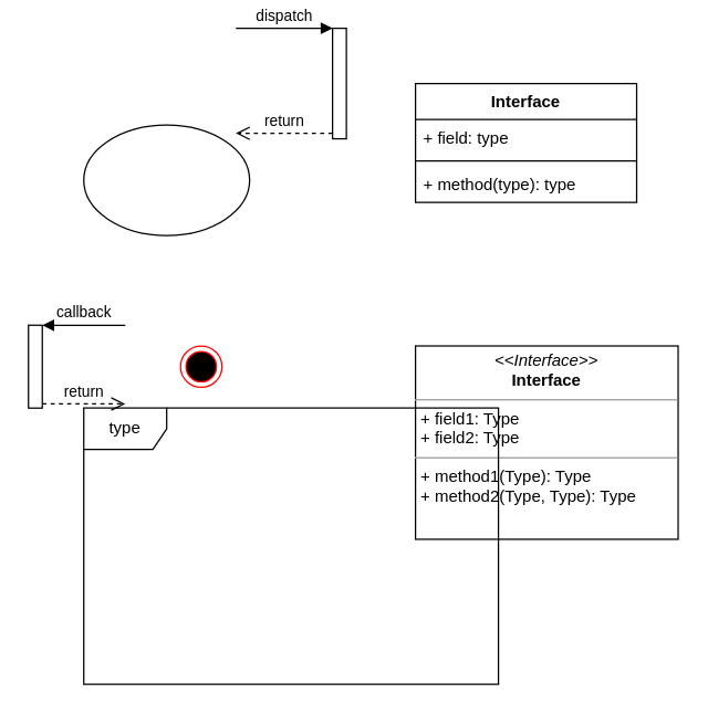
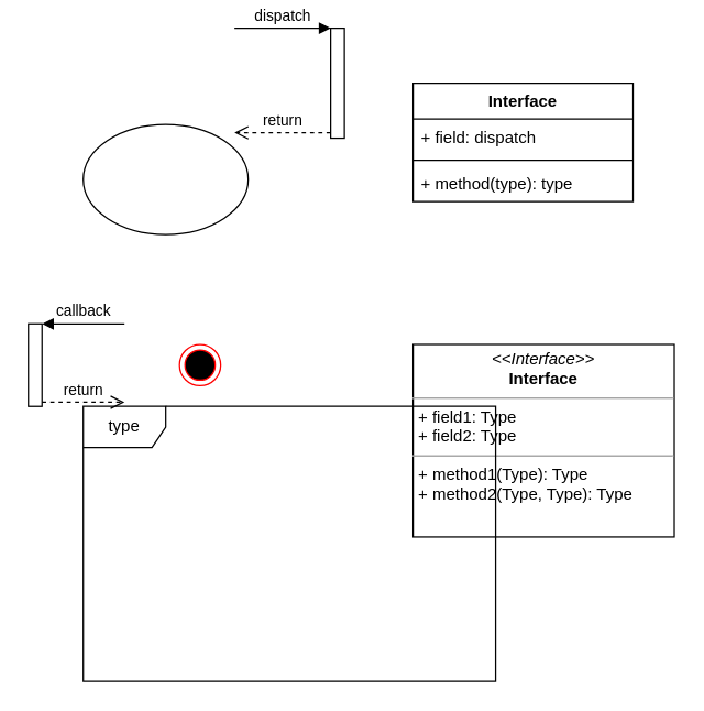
  <mxCell id="0" />
  <mxCell id="1" parent="0" />
  <mxCell id="2" value="" style="ellipse;whiteSpace=wrap;html=1;" parent="1" vertex="1"><mxGeometry x="60" y="90" width="120" height="80" as="geometry" /></mxCell>
  <mxCell id="3" value="Interface" style="swimlane;fontStyle=1;align=center;verticalAlign=top;childLayout=stackLayout;horizontal=1;startSize=26;horizontalStack=0;resizeParent=1;resizeParentMax=0;resizeLast=0;collapsible=1;marginBottom=0;" parent="1" vertex="1"><mxGeometry x="300" y="60" width="160" height="86" as="geometry" /></mxCell>
- <mxCell id="4" value="+ field: type" style="text;strokeColor=none;fillColor=none;align=left;verticalAlign=top;spacingLeft=4;spacingRight=4;overflow=hidden;rotatable=0;points=[[0,0.5],[1,0.5]];portConstraint=eastwest;" parent="3" vertex="1"><mxGeometry y="26" width="160" height="26" as="geometry" /></mxCell>
+ <mxCell id="4" value="+ field: dispatch" style="text;strokeColor=none;fillColor=none;align=left;verticalAlign=top;spacingLeft=4;spacingRight=4;overflow=hidden;rotatable=0;points=[[0,0.5],[1,0.5]];portConstraint=eastwest;" parent="3" vertex="1"><mxGeometry y="26" width="160" height="26" as="geometry" /></mxCell>
  <mxCell id="5" value="" style="line;strokeWidth=1;fillColor=none;align=left;verticalAlign=middle;spacingTop=-1;spacingLeft=3;spacingRight=3;rotatable=0;labelPosition=right;points=[];portConstraint=eastwest;" parent="3" vertex="1"><mxGeometry y="52" width="160" height="8" as="geometry" /></mxCell>
  <mxCell id="6" value="+ method(type): type" style="text;strokeColor=none;fillColor=none;align=left;verticalAlign=top;spacingLeft=4;spacingRight=4;overflow=hidden;rotatable=0;points=[[0,0.5],[1,0.5]];portConstraint=eastwest;" parent="3" vertex="1"><mxGeometry y="60" width="160" height="26" as="geometry" /></mxCell>
  <mxCell id="7" value="&lt;p style=&quot;margin:0px;margin-top:4px;text-align:center;&quot;&gt;&lt;i&gt;&amp;lt;&amp;lt;Interface&amp;gt;&amp;gt;&lt;/i&gt;&lt;br/&gt;&lt;b&gt;Interface&lt;/b&gt;&lt;/p&gt;&lt;hr size=&quot;1&quot;/&gt;&lt;p style=&quot;margin:0px;margin-left:4px;&quot;&gt;+ field1: Type&lt;br/&gt;+ field2: Type&lt;/p&gt;&lt;hr size=&quot;1&quot;/&gt;&lt;p style=&quot;margin:0px;margin-left:4px;&quot;&gt;+ method1(Type): Type&lt;br/&gt;+ method2(Type, Type): Type&lt;/p&gt;" style="verticalAlign=top;align=left;overflow=fill;fontSize=12;fontFamily=Helvetica;html=1;" parent="1" vertex="1"><mxGeometry x="300" y="250" width="190" height="140" as="geometry" /></mxCell>
  <mxCell id="8" value="" style="ellipse;html=1;shape=endState;fillColor=#000000;strokeColor=#ff0000;" parent="1" vertex="1"><mxGeometry x="130" y="250" width="30" height="30" as="geometry" /></mxCell>
  <mxCell id="9" value="type" style="shape=umlFrame;whiteSpace=wrap;html=1;" parent="1" vertex="1"><mxGeometry x="60" y="295" width="300" height="200" as="geometry" /></mxCell>
  <mxCell id="10" value="" style="html=1;points=[];perimeter=orthogonalPerimeter;" parent="1" vertex="1"><mxGeometry x="20" y="235" width="10" height="60" as="geometry" /></mxCell>
  <mxCell id="11" value="callback" style="html=1;verticalAlign=bottom;endArrow=block;entryX=1;entryY=0;rounded=0;" parent="1" target="10" edge="1"><mxGeometry relative="1" as="geometry"><mxPoint x="90" y="235" as="sourcePoint" /></mxGeometry></mxCell>
  <mxCell id="12" value="return" style="html=1;verticalAlign=bottom;endArrow=open;dashed=1;endSize=8;exitX=1;exitY=0.95;rounded=0;" parent="1" source="10" edge="1"><mxGeometry relative="1" as="geometry"><mxPoint x="90" y="292" as="targetPoint" /></mxGeometry></mxCell>
  <mxCell id="13" value="" style="html=1;points=[];perimeter=orthogonalPerimeter;" parent="1" vertex="1"><mxGeometry x="240" y="20" width="10" height="80" as="geometry" /></mxCell>
  <mxCell id="14" value="dispatch" style="html=1;verticalAlign=bottom;endArrow=block;entryX=0;entryY=0;rounded=0;" parent="1" target="13" edge="1"><mxGeometry relative="1" as="geometry"><mxPoint x="170" y="20" as="sourcePoint" /></mxGeometry></mxCell>
  <mxCell id="15" value="return" style="html=1;verticalAlign=bottom;endArrow=open;dashed=1;endSize=8;exitX=0;exitY=0.95;rounded=0;" parent="1" source="13" edge="1"><mxGeometry relative="1" as="geometry"><mxPoint x="170" y="96" as="targetPoint" /></mxGeometry></mxCell>
